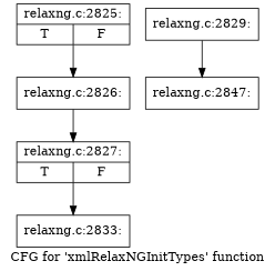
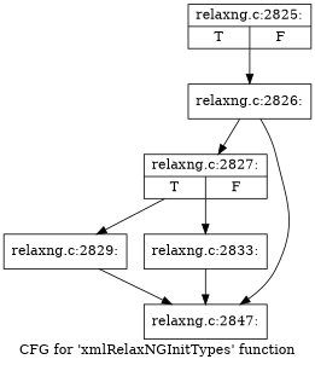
  digraph {
    label="CFG for 'xmlRelaxNGInitTypes' function"
    node [shape=record]
    n1 [label="{relaxng.c:2825:|{<s0>T|<s1>F}}"]
    n2 [label="{relaxng.c:2826:}"]
    n3 [label="{relaxng.c:2827:|{<s0>T|<s1>F}}"]
    n4 [label="{relaxng.c:2847:}"]
    n5 [label="{relaxng.c:2829:}"]
    n6 [label="{relaxng.c:2833:}"]
    n1 -> n2
    n2 -> n3
+   n2 -> n4
+   n3 -> n5
    n3 -> n6
    n5 -> n4
+   n6 -> n4
  }
